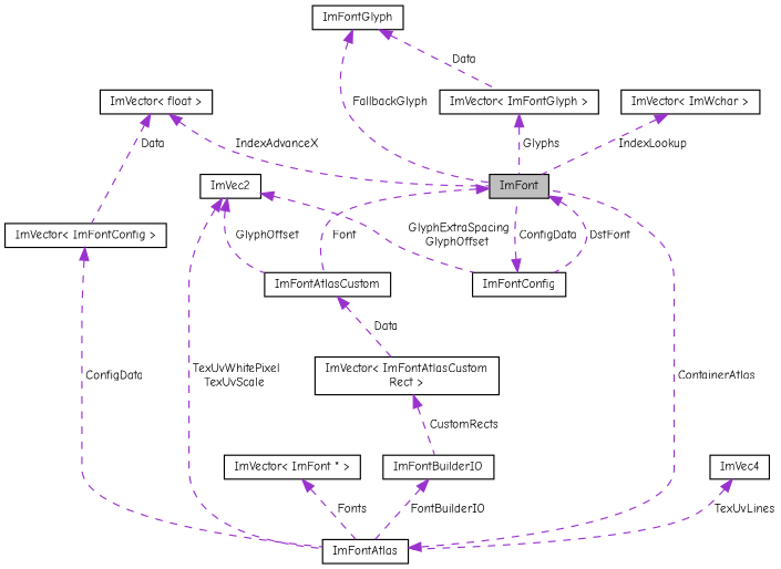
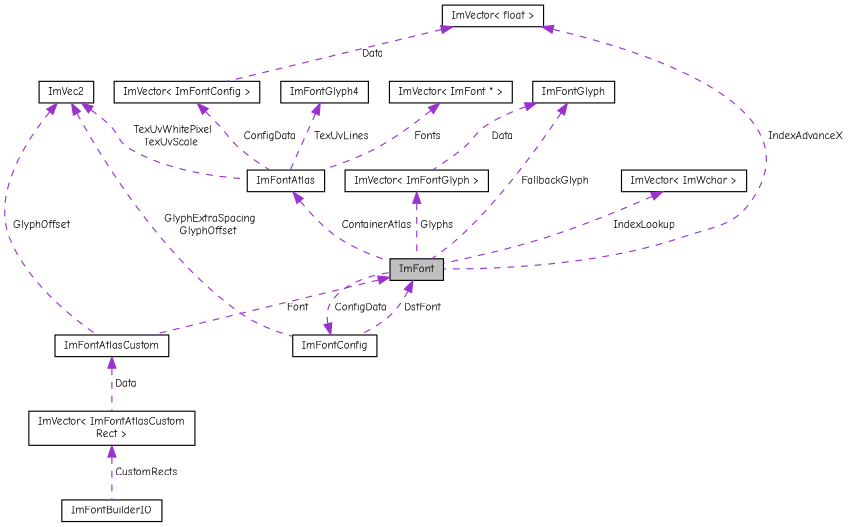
  digraph {
    fontname="Comic Neue"
    rankdir=TB
    node [color=black fillcolor=white fontname="Comic Neue" fontsize=10 shape=record style=filled]
    edge [color=darkorchid3 dir=back fontname="Comic Neue" fontsize=10 labelfontname=Helvetica labelfontsize=10 style=dashed]
    n1 [fillcolor=grey75 fontcolor=black height=0.2 label=ImFont width=0.4]
    n2 [height=0.2 label=ImFontConfig width=0.4]
    n3 [height=0.2 label=ImFontAtlasCustom width=0.4]
    n4 [height=0.2 label="ImVector\< ImFont * \>" width=0.4]
    n5 [height=0.2 label=ImFontAtlas width=0.4]
    n6 [height=0.2 label="ImVector\< ImFontAtlasCustom\lRect \>" width=0.4]
    n7 [height=0.2 label="ImVector\< ImFontGlyph \>" width=0.4]
    n8 [height=0.2 label=ImFontGlyph width=0.4]
    n9 [height=0.2 label="ImVector\< ImFontConfig \>" width=0.4]
    n10 [height=0.2 label=ImVec2 width=0.4]
    n11 [height=0.2 label=ImFontBuilderIO width=0.4]
-   n12 [height=0.2 label=ImVec4 width=0.4]
+   n12 [height=0.2 label=ImFontGlyph4 width=0.4]
    n13 [height=0.2 label="ImVector\< float \>" width=0.4]
    n14 [height=0.2 label="ImVector\< ImWchar \>" width=0.4]
    n1 -> n2 [label=" DstFont"]
    n1 -> n3 [label=" Font"]
    n2 -> n1 [label=" ConfigData"]
    n3 -> n6 [label=" Data"]
    n4 -> n5 [label=" Fonts"]
    n5 -> n1 [label=" ContainerAtlas"]
    n6 -> n11 [label=" CustomRects"]
    n7 -> n1 [label=" Glyphs"]
    n8 -> n1 [label=" FallbackGlyph"]
    n8 -> n7 [label=" Data"]
    n9 -> n5 [label=" ConfigData"]
    n10 -> n2 [label=" GlyphExtraSpacing\nGlyphOffset"]
    n10 -> n3 [label=" GlyphOffset"]
    n10 -> n5 [label=" TexUvWhitePixel\nTexUvScale"]
-   n11 -> n5 [label=" FontBuilderIO"]
    n12 -> n5 [label=" TexUvLines"]
    n13 -> n1 [label=" IndexAdvanceX"]
    n13 -> n9 [label=" Data"]
    n14 -> n1 [label=" IndexLookup"]
  }
